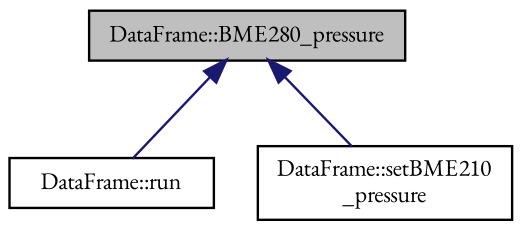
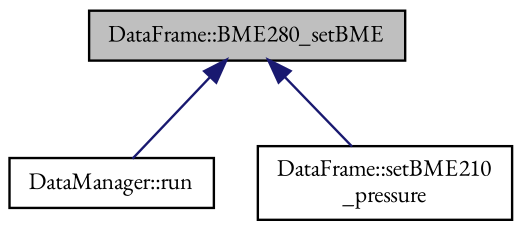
  digraph {
    fontname="EB Garamond"
    rankdir=TB
    node [color=black fillcolor=white fontname="EB Garamond" fontsize=10 shape=record style=filled]
    edge [color=midnightblue dir=back fontname="EB Garamond" fontsize=10 labelfontname=Helvetica labelfontsize=10 style=solid]
-   n1 [fillcolor=grey75 fontcolor=black height=0.2 label="DataFrame::BME280_pressure" width=0.4]
-   n2 [height=0.2 label="DataFrame::run" width=0.4]
+   n1 [fillcolor=grey75 fontcolor=black height=0.2 label="DataFrame::BME280_setBME" width=0.4]
+   n2 [height=0.2 label="DataManager::run" width=0.4]
    n3 [height=0.2 label="DataFrame::setBME210\l_pressure" width=0.4]
    n1 -> n2
    n1 -> n3
  }
